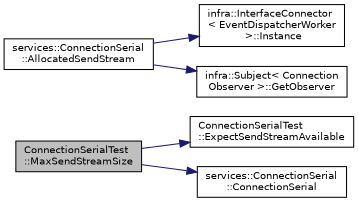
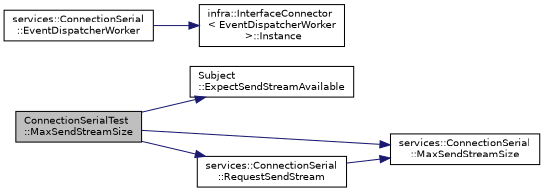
  digraph {
    fontname="DejaVu Sans"
    rankdir=LR
    node [color=black fillcolor=white fontname="DejaVu Sans" fontsize=10 shape=record style=filled]
    edge [color=midnightblue fontname="DejaVu Sans" fontsize=10 labelfontname=Helvetica labelfontsize=10 style=solid]
    n1 [fillcolor=grey75 fontcolor=black height=0.2 label="ConnectionSerialTest\l::MaxSendStreamSize" width=0.4]
-   n2 [height=0.2 label="ConnectionSerialTest\l::ExpectSendStreamAvailable" width=0.4]
-   n4 [height=0.2 label="services::ConnectionSerial\l::ConnectionSerial" width=0.4]
-   n5 [height=0.2 label="services::ConnectionSerial\l::AllocatedSendStream" width=0.4]
+   n2 [height=0.2 label="Subject\l::ExpectSendStreamAvailable" width=0.4]
+   n3 [height=0.2 label="services::ConnectionSerial\l::MaxSendStreamSize" width=0.4]
+   n4 [height=0.2 label="services::ConnectionSerial\l::RequestSendStream" width=0.4]
+   n5 [height=0.2 label="services::ConnectionSerial\l::EventDispatcherWorker" width=0.4]
    n6 [height=0.2 label="infra::InterfaceConnector\l\< EventDispatcherWorker\l \>::Instance" width=0.4]
-   n7 [height=0.2 label="infra::Subject\< Connection\lObserver \>::GetObserver" width=0.4]
    n1 -> n2
+   n1 -> n3
    n1 -> n4
+   n4 -> n3
    n5 -> n6
-   n5 -> n7
  }
